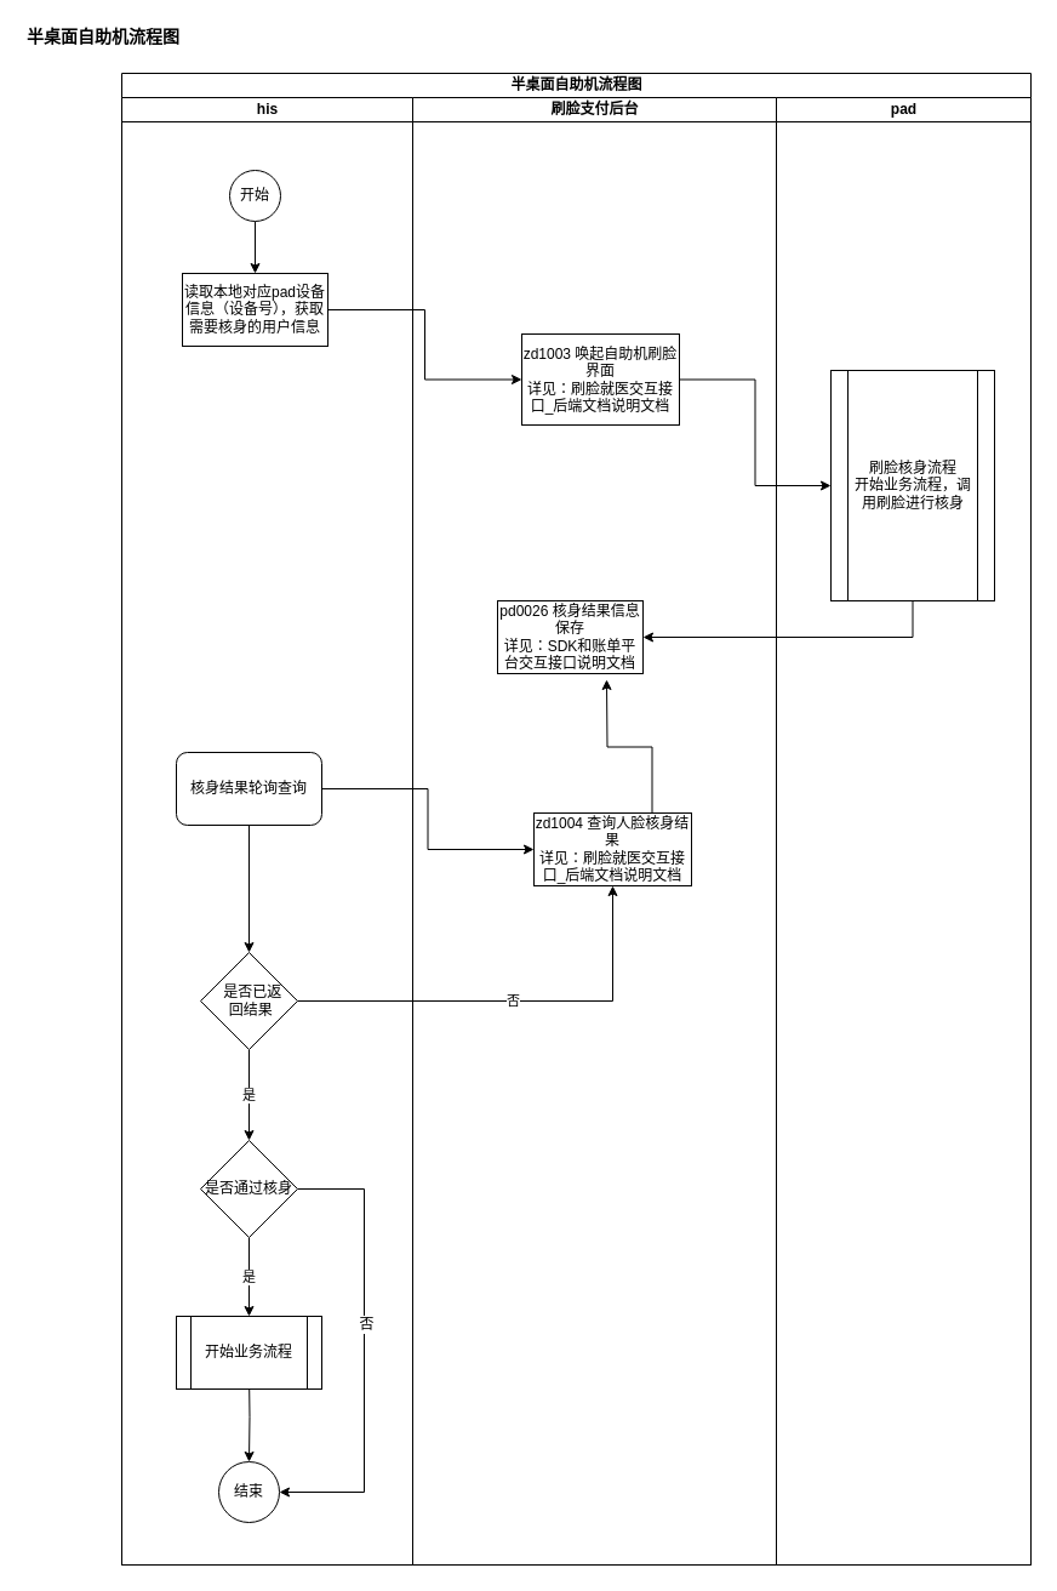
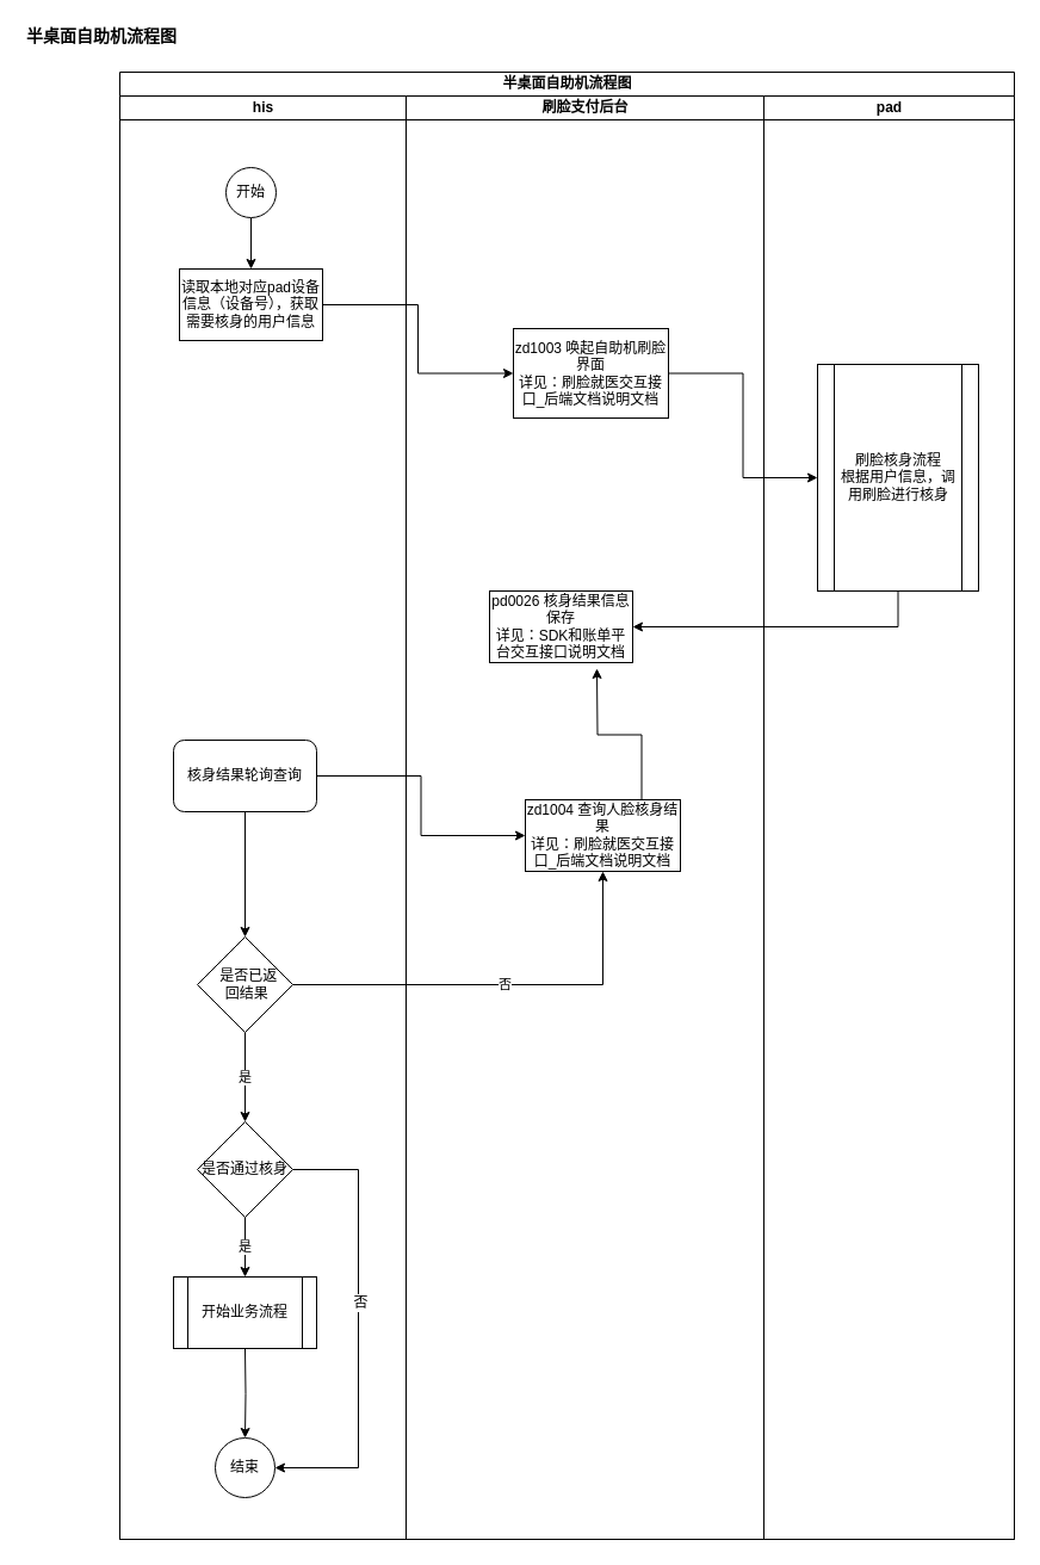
  <mxCell id="0" />
  <mxCell id="1" parent="0" />
  <mxCell id="2" value="半桌面自助机流程图" style="swimlane;html=1;childLayout=stackLayout;resizeParent=1;resizeParentMax=0;startSize=20;" parent="1" vertex="1"><mxGeometry x="100" y="60" width="750" height="1230" as="geometry" /></mxCell>
  <mxCell id="3" value="his" style="swimlane;html=1;startSize=20;" parent="2" vertex="1"><mxGeometry y="20" width="240" height="1210" as="geometry" /></mxCell>
  <mxCell id="4" value="读取本地对应pad设备信息（设备号），获取需要核身的用户信息" style="rounded=0;whiteSpace=wrap;html=1;" parent="3" vertex="1"><mxGeometry x="50" y="145" width="120" height="60" as="geometry" /></mxCell>
  <mxCell id="5" value="" style="edgeStyle=orthogonalEdgeStyle;rounded=0;orthogonalLoop=1;jettySize=auto;html=1;" parent="3" source="6" target="4" edge="1"><mxGeometry relative="1" as="geometry" /></mxCell>
  <mxCell id="6" value="开始" style="ellipse;whiteSpace=wrap;html=1;aspect=fixed;" parent="3" vertex="1"><mxGeometry x="89" y="60" width="42" height="42" as="geometry" /></mxCell>
  <mxCell id="7" value="" style="edgeStyle=orthogonalEdgeStyle;rounded=0;orthogonalLoop=1;jettySize=auto;html=1;" parent="3" source="8" target="10" edge="1"><mxGeometry relative="1" as="geometry" /></mxCell>
  <mxCell id="8" value="核身结果轮询查询" style="whiteSpace=wrap;html=1;rounded=1;" parent="3" vertex="1"><mxGeometry x="45" y="540" width="120" height="60" as="geometry" /></mxCell>
  <mxCell id="9" value="是" style="edgeStyle=orthogonalEdgeStyle;rounded=0;orthogonalLoop=1;jettySize=auto;html=1;entryX=0.5;entryY=0;entryDx=0;entryDy=0;" parent="3" source="10" target="17" edge="1"><mxGeometry relative="1" as="geometry"><mxPoint x="105" y="825" as="targetPoint" /></mxGeometry></mxCell>
  <mxCell id="10" value="&amp;nbsp; &amp;nbsp;是否已返&amp;nbsp; &amp;nbsp;回结果" style="rhombus;whiteSpace=wrap;html=1;" parent="3" vertex="1"><mxGeometry x="65" y="705" width="80" height="80" as="geometry" /></mxCell>
  <mxCell id="11" style="edgeStyle=orthogonalEdgeStyle;rounded=0;orthogonalLoop=1;jettySize=auto;html=1;exitX=0.5;exitY=1;exitDx=0;exitDy=0;entryX=0.5;entryY=0;entryDx=0;entryDy=0;" parent="3" target="12" edge="1"><mxGeometry relative="1" as="geometry"><mxPoint x="105" y="1050" as="sourcePoint" /></mxGeometry></mxCell>
  <mxCell id="12" value="结束" style="ellipse;whiteSpace=wrap;html=1;aspect=fixed;" parent="3" vertex="1"><mxGeometry x="80" y="1125" width="50" height="50" as="geometry" /></mxCell>
- <mxCell id="13" value="开始业务流程" style="shape=process;whiteSpace=wrap;html=1;backgroundOutline=1;" parent="3" vertex="1"><mxGeometry x="45" y="1005" width="120" height="60" as="geometry" /></mxCell>
+ <mxCell id="13" value="开始业务流程" style="shape=process;whiteSpace=wrap;html=1;backgroundOutline=1;" parent="3" vertex="1"><mxGeometry x="45" y="990" width="120" height="60" as="geometry" /></mxCell>
  <mxCell id="14" value="是" style="edgeStyle=orthogonalEdgeStyle;rounded=0;orthogonalLoop=1;jettySize=auto;html=1;" parent="3" source="17" target="13" edge="1"><mxGeometry relative="1" as="geometry" /></mxCell>
  <mxCell id="15" style="edgeStyle=orthogonalEdgeStyle;rounded=0;orthogonalLoop=1;jettySize=auto;html=1;exitX=1;exitY=0.5;exitDx=0;exitDy=0;entryX=1;entryY=0.5;entryDx=0;entryDy=0;" parent="3" source="17" target="12" edge="1"><mxGeometry relative="1" as="geometry"><Array as="points"><mxPoint x="200" y="900" /><mxPoint x="200" y="1150" /></Array></mxGeometry></mxCell>
  <mxCell id="16" value="否" style="text;html=1;resizable=0;points=[];align=center;verticalAlign=middle;labelBackgroundColor=#ffffff;" parent="15" vertex="1" connectable="0"><mxGeometry x="-0.114" y="1" relative="1" as="geometry"><mxPoint as="offset" /></mxGeometry></mxCell>
  <mxCell id="17" value="是否通过核身" style="rhombus;whiteSpace=wrap;html=1;" parent="3" vertex="1"><mxGeometry x="65" y="860" width="80" height="80" as="geometry" /></mxCell>
  <mxCell id="18" value="刷脸支付后台" style="swimlane;html=1;startSize=20;" parent="2" vertex="1"><mxGeometry x="240" y="20" width="300" height="1210" as="geometry" /></mxCell>
  <mxCell id="19" value="zd1003&amp;nbsp;&lt;span&gt;唤起自助机刷脸界面&lt;/span&gt;&lt;br&gt;详见：刷脸就医交互接口_后端文档说明文档&lt;br&gt;" style="rounded=0;whiteSpace=wrap;html=1;" parent="18" vertex="1"><mxGeometry x="90" y="195" width="130" height="75" as="geometry" /></mxCell>
  <mxCell id="20" value="zd1004&amp;nbsp;查询人脸核身结果&lt;br&gt;详见：刷脸就医交互接口_后端文档说明文档" style="rounded=0;whiteSpace=wrap;html=1;" parent="18" vertex="1"><mxGeometry x="100" y="590" width="130" height="60" as="geometry" /></mxCell>
  <mxCell id="21" value="pd0026&amp;nbsp;&lt;span&gt;核身结果信息保存&lt;br&gt;详见：&lt;/span&gt;&lt;span&gt;SDK和账单平台交互接口说明文档&lt;/span&gt;&lt;span&gt;&lt;br&gt;&lt;/span&gt;" style="rounded=0;whiteSpace=wrap;html=1;" parent="18" vertex="1"><mxGeometry x="70" y="415" width="120" height="60" as="geometry" /></mxCell>
  <mxCell id="22" value="pad" style="swimlane;html=1;startSize=20;" parent="2" vertex="1"><mxGeometry x="540" y="20" width="210" height="1210" as="geometry" /></mxCell>
- <mxCell id="23" value="刷脸核身流程&lt;br&gt;开始业务流程，调用刷脸进行核身" style="shape=process;whiteSpace=wrap;html=1;backgroundOutline=1;" parent="22" vertex="1"><mxGeometry x="45" y="225" width="135" height="190" as="geometry" /></mxCell>
+ <mxCell id="23" value="刷脸核身流程&lt;br&gt;根据用户信息，调用刷脸进行核身" style="shape=process;whiteSpace=wrap;html=1;backgroundOutline=1;" parent="22" vertex="1"><mxGeometry x="45" y="225" width="135" height="190" as="geometry" /></mxCell>
  <mxCell id="24" style="edgeStyle=orthogonalEdgeStyle;rounded=0;orthogonalLoop=1;jettySize=auto;html=1;exitX=1;exitY=0.5;exitDx=0;exitDy=0;entryX=0;entryY=0.5;entryDx=0;entryDy=0;" parent="2" source="4" target="19" edge="1"><mxGeometry relative="1" as="geometry" /></mxCell>
  <mxCell id="25" style="edgeStyle=orthogonalEdgeStyle;rounded=0;orthogonalLoop=1;jettySize=auto;html=1;entryX=0;entryY=0.5;entryDx=0;entryDy=0;" parent="2" source="19" target="23" edge="1"><mxGeometry relative="1" as="geometry" /></mxCell>
  <mxCell id="26" style="edgeStyle=orthogonalEdgeStyle;rounded=0;orthogonalLoop=1;jettySize=auto;html=1;exitX=1;exitY=0.5;exitDx=0;exitDy=0;entryX=0;entryY=0.5;entryDx=0;entryDy=0;" parent="2" source="8" target="20" edge="1"><mxGeometry relative="1" as="geometry" /></mxCell>
  <mxCell id="27" style="edgeStyle=orthogonalEdgeStyle;rounded=0;orthogonalLoop=1;jettySize=auto;html=1;" parent="2" source="23" target="21" edge="1"><mxGeometry relative="1" as="geometry"><Array as="points"><mxPoint x="653" y="465" /></Array></mxGeometry></mxCell>
  <mxCell id="28" value="否" style="edgeStyle=orthogonalEdgeStyle;rounded=0;orthogonalLoop=1;jettySize=auto;html=1;exitX=1;exitY=0.5;exitDx=0;exitDy=0;entryX=0.5;entryY=1;entryDx=0;entryDy=0;" parent="2" source="10" target="20" edge="1"><mxGeometry relative="1" as="geometry" /></mxCell>
  <mxCell id="29" value="&lt;span&gt;&lt;font style=&quot;font-size: 14px&quot;&gt;&lt;b&gt;半桌面自助机流程图&lt;/b&gt;&lt;/font&gt;&lt;/span&gt;" style="text;html=1;strokeColor=none;fillColor=none;align=center;verticalAlign=middle;whiteSpace=wrap;rounded=0;" parent="1" vertex="1"><mxGeometry x="20" y="20" width="130" height="20" as="geometry" /></mxCell>
  <mxCell id="30" style="edgeStyle=orthogonalEdgeStyle;rounded=0;orthogonalLoop=1;jettySize=auto;html=1;exitX=0.75;exitY=0;exitDx=0;exitDy=0;" parent="1" source="20" edge="1"><mxGeometry relative="1" as="geometry"><mxPoint x="500" y="560" as="targetPoint" /></mxGeometry></mxCell>
